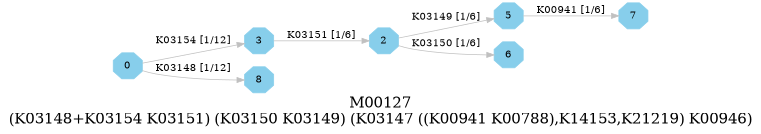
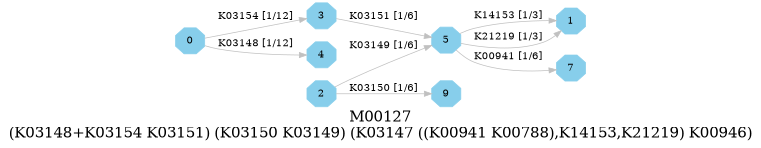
  digraph {
    fontsize=20
    label="M00127\n(K03148+K03154 K03151) (K03150 K03149) (K03147 ((K00941 K00788),K14153,K21219) K00946)"
    rankdir=LR
    node [color=skyblue shape=octagon style=filled]
    edge [color=grey]
    0 [height=.3 width=.3]
+   1 [height=.3 width=.3]
    2 [height=.3 width=.3]
    3 [height=.3 width=.3]
-   4 [height=.3 width=.3 label=8]
+   4 [height=.3 width=.3]
    5 [height=.3 width=.3]
-   6 [height=.3 width=.3]
+   6 [height=.3 width=.3 label=9]
    7 [height=.3 width=.3]
    subgraph sub_1 {
      0
+     1
      2
      3
      4
      5
      6
      7
    }
    0 -> 3 [label="K03154 [1/12]"]
    0 -> 4 [label="K03148 [1/12]"]
    2 -> 5 [label="K03149 [1/6]"]
    2 -> 6 [label="K03150 [1/6]"]
-   3 -> 2 [label="K03151 [1/6]"]
+   3 -> 5 [label="K03151 [1/6]"]
+   5 -> 1 [label="K14153 [1/3]"]
+   5 -> 1 [label="K21219 [1/3]"]
    5 -> 7 [label="K00941 [1/6]"]
  }
